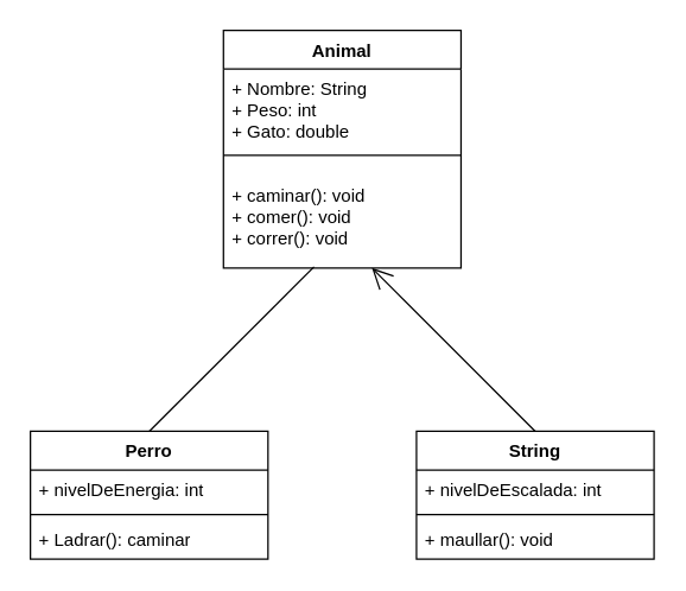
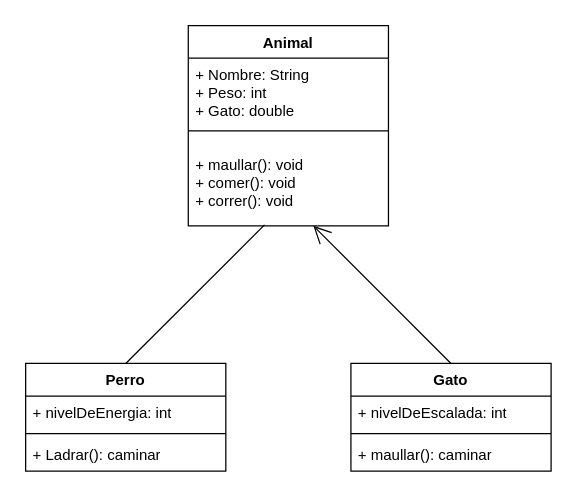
  <mxCell id="0" />
  <mxCell id="1" parent="0" />
  <mxCell id="2" value="Animal" style="swimlane;fontStyle=1;align=center;verticalAlign=top;childLayout=stackLayout;horizontal=1;startSize=26;horizontalStack=0;resizeParent=1;resizeParentMax=0;resizeLast=0;collapsible=1;marginBottom=0;whiteSpace=wrap;html=1;" vertex="1" parent="1"><mxGeometry x="150" y="20" width="160" height="160" as="geometry" /></mxCell>
  <mxCell id="3" value="+ Nombre: String&lt;div&gt;+ Peso: int&lt;/div&gt;&lt;div&gt;+ Gato: double&lt;/div&gt;" style="text;strokeColor=none;fillColor=none;align=left;verticalAlign=top;spacingLeft=4;spacingRight=4;overflow=hidden;rotatable=0;points=[[0,0.5],[1,0.5]];portConstraint=eastwest;whiteSpace=wrap;html=1;" vertex="1" parent="2"><mxGeometry y="26" width="160" height="44" as="geometry" /></mxCell>
  <mxCell id="4" value="" style="line;strokeWidth=1;fillColor=none;align=left;verticalAlign=middle;spacingTop=-1;spacingLeft=3;spacingRight=3;rotatable=0;labelPosition=right;points=[];portConstraint=eastwest;strokeColor=inherit;" vertex="1" parent="2"><mxGeometry y="70" width="160" height="28" as="geometry" /></mxCell>
- <mxCell id="5" value="+ caminar(): void&lt;div&gt;+ comer(): void&lt;/div&gt;&lt;div&gt;+ correr(): void&lt;/div&gt;" style="text;strokeColor=none;fillColor=none;align=left;verticalAlign=top;spacingLeft=4;spacingRight=4;overflow=hidden;rotatable=0;points=[[0,0.5],[1,0.5]];portConstraint=eastwest;whiteSpace=wrap;html=1;" vertex="1" parent="2"><mxGeometry y="98" width="160" height="62" as="geometry" /></mxCell>
+ <mxCell id="5" value="+ maullar(): void&lt;div&gt;+ comer(): void&lt;/div&gt;&lt;div&gt;+ correr(): void&lt;/div&gt;" style="text;strokeColor=none;fillColor=none;align=left;verticalAlign=top;spacingLeft=4;spacingRight=4;overflow=hidden;rotatable=0;points=[[0,0.5],[1,0.5]];portConstraint=eastwest;whiteSpace=wrap;html=1;" vertex="1" parent="2"><mxGeometry y="98" width="160" height="62" as="geometry" /></mxCell>
  <mxCell id="6" value="Perro" style="swimlane;fontStyle=1;align=center;verticalAlign=top;childLayout=stackLayout;horizontal=1;startSize=26;horizontalStack=0;resizeParent=1;resizeParentMax=0;resizeLast=0;collapsible=1;marginBottom=0;whiteSpace=wrap;html=1;" vertex="1" parent="1"><mxGeometry x="20" y="290" width="160" height="86" as="geometry" /></mxCell>
  <mxCell id="7" value="+ nivelDeEnergia: int" style="text;strokeColor=none;fillColor=none;align=left;verticalAlign=top;spacingLeft=4;spacingRight=4;overflow=hidden;rotatable=0;points=[[0,0.5],[1,0.5]];portConstraint=eastwest;whiteSpace=wrap;html=1;" vertex="1" parent="6"><mxGeometry y="26" width="160" height="26" as="geometry" /></mxCell>
  <mxCell id="8" value="" style="line;strokeWidth=1;fillColor=none;align=left;verticalAlign=middle;spacingTop=-1;spacingLeft=3;spacingRight=3;rotatable=0;labelPosition=right;points=[];portConstraint=eastwest;strokeColor=inherit;" vertex="1" parent="6"><mxGeometry y="52" width="160" height="8" as="geometry" /></mxCell>
  <mxCell id="9" value="+ Ladrar(): caminar" style="text;strokeColor=none;fillColor=none;align=left;verticalAlign=top;spacingLeft=4;spacingRight=4;overflow=hidden;rotatable=0;points=[[0,0.5],[1,0.5]];portConstraint=eastwest;whiteSpace=wrap;html=1;" vertex="1" parent="6"><mxGeometry y="60" width="160" height="26" as="geometry" /></mxCell>
- <mxCell id="10" value="String" style="swimlane;fontStyle=1;align=center;verticalAlign=top;childLayout=stackLayout;horizontal=1;startSize=26;horizontalStack=0;resizeParent=1;resizeParentMax=0;resizeLast=0;collapsible=1;marginBottom=0;whiteSpace=wrap;html=1;" vertex="1" parent="1"><mxGeometry x="280" y="290" width="160" height="86" as="geometry" /></mxCell>
+ <mxCell id="10" value="Gato" style="swimlane;fontStyle=1;align=center;verticalAlign=top;childLayout=stackLayout;horizontal=1;startSize=26;horizontalStack=0;resizeParent=1;resizeParentMax=0;resizeLast=0;collapsible=1;marginBottom=0;whiteSpace=wrap;html=1;" vertex="1" parent="1"><mxGeometry x="280" y="290" width="160" height="86" as="geometry" /></mxCell>
  <mxCell id="11" value="+ nivelDeEscalada: int" style="text;strokeColor=none;fillColor=none;align=left;verticalAlign=top;spacingLeft=4;spacingRight=4;overflow=hidden;rotatable=0;points=[[0,0.5],[1,0.5]];portConstraint=eastwest;whiteSpace=wrap;html=1;" vertex="1" parent="10"><mxGeometry y="26" width="160" height="26" as="geometry" /></mxCell>
  <mxCell id="12" value="" style="line;strokeWidth=1;fillColor=none;align=left;verticalAlign=middle;spacingTop=-1;spacingLeft=3;spacingRight=3;rotatable=0;labelPosition=right;points=[];portConstraint=eastwest;strokeColor=inherit;" vertex="1" parent="10"><mxGeometry y="52" width="160" height="8" as="geometry" /></mxCell>
- <mxCell id="13" value="+ maullar(): void" style="text;strokeColor=none;fillColor=none;align=left;verticalAlign=top;spacingLeft=4;spacingRight=4;overflow=hidden;rotatable=0;points=[[0,0.5],[1,0.5]];portConstraint=eastwest;whiteSpace=wrap;html=1;" vertex="1" parent="10"><mxGeometry y="60" width="160" height="26" as="geometry" /></mxCell>
+ <mxCell id="13" value="+ maullar(): caminar" style="text;strokeColor=none;fillColor=none;align=left;verticalAlign=top;spacingLeft=4;spacingRight=4;overflow=hidden;rotatable=0;points=[[0,0.5],[1,0.5]];portConstraint=eastwest;whiteSpace=wrap;html=1;" vertex="1" parent="10"><mxGeometry y="60" width="160" height="26" as="geometry" /></mxCell>
  <mxCell id="14" value="" style="endArrow=none;endFill=1;endSize=12;html=1;rounded=0;entryX=0.381;entryY=0.988;entryDx=0;entryDy=0;entryPerimeter=0;exitX=0.5;exitY=0;exitDx=0;exitDy=0;" edge="1" parent="1" source="6" target="5"><mxGeometry width="160" relative="1" as="geometry"><mxPoint x="160" y="240" as="sourcePoint" /><mxPoint x="320" y="240" as="targetPoint" /></mxGeometry></mxCell>
  <mxCell id="15" value="" style="endArrow=open;endFill=1;endSize=12;html=1;rounded=0;exitX=0.5;exitY=0;exitDx=0;exitDy=0;" edge="1" parent="1" source="10"><mxGeometry width="160" relative="1" as="geometry"><mxPoint x="160" y="240" as="sourcePoint" /><mxPoint x="250" y="180" as="targetPoint" /></mxGeometry></mxCell>
